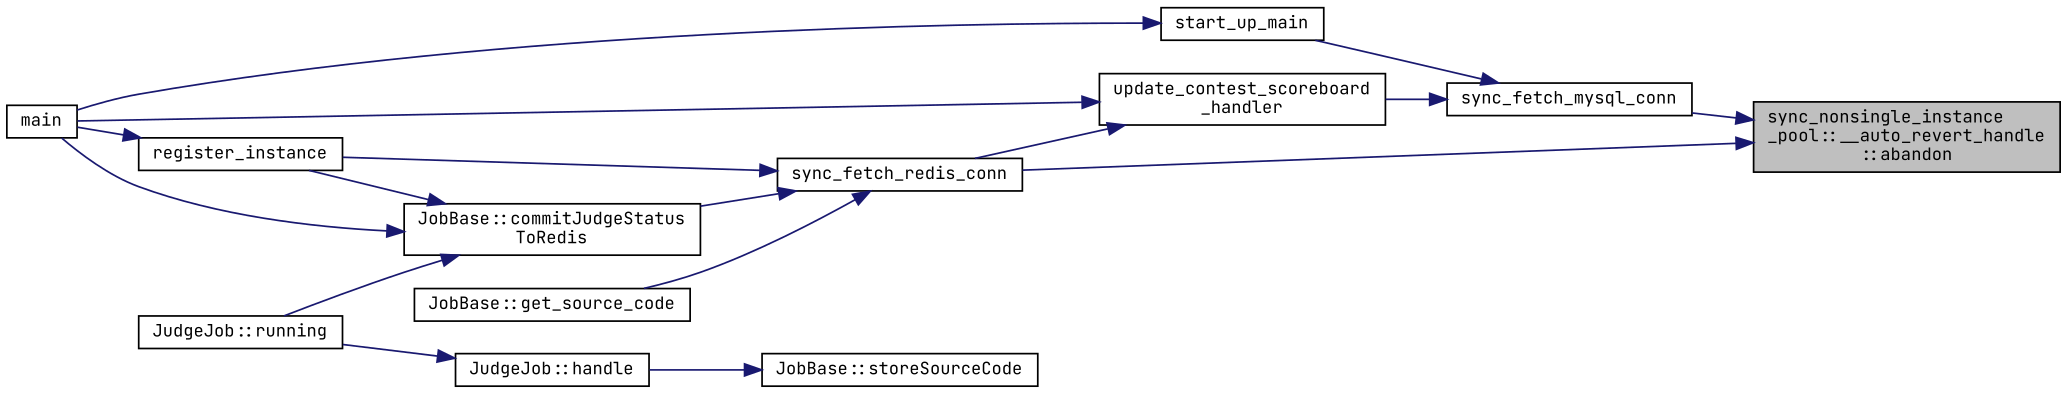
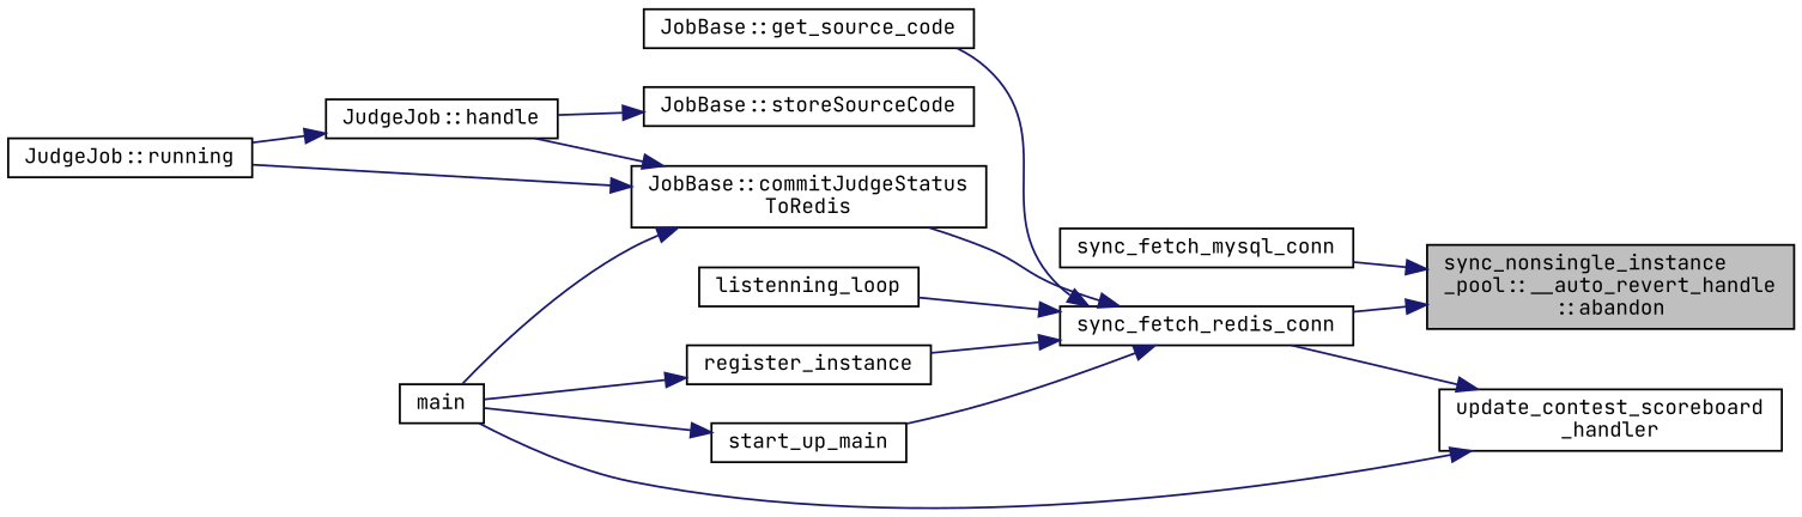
  digraph {
    fontname="JetBrains Mono"
    rankdir=RL
    node [color=black fillcolor=white fontname="JetBrains Mono" fontsize=10 shape=record style=filled]
    edge [color=midnightblue dir=back fontname="JetBrains Mono" fontsize=10 labelfontname=Helvetica labelfontsize=10 style=solid]
    n1 [fillcolor=grey75 fontcolor=black height=0.2 label="sync_nonsingle_instance\l_pool::__auto_revert_handle\l::abandon" width=0.4]
    n2 [height=0.2 label=sync_fetch_mysql_conn width=0.4]
    n3 [height=0.2 label=sync_fetch_redis_conn width=0.4]
    n4 [height=0.2 label="update_contest_scoreboard\l_handler" width=0.4]
    n5 [height=0.2 label=start_up_main width=0.4]
    n6 [height=0.2 label=register_instance width=0.4]
+   n7 [height=0.2 label=listenning_loop width=0.4]
    n8 [height=0.2 label="JobBase::get_source_code" width=0.4]
    n9 [height=0.2 label="JobBase::commitJudgeStatus\lToRedis" width=0.4]
    n10 [height=0.2 label=main width=0.4]
    n11 [height=0.2 label="JudgeJob::handle" width=0.4]
    n12 [height=0.2 label="JudgeJob::running" width=0.4]
    n13 [height=0.2 label="JobBase::storeSourceCode" width=0.4]
    n1 -> n2
    n1 -> n3
-   n2 -> n4
-   n2 -> n5
+   n3 -> n5
    n3 -> n6
+   n3 -> n7
    n3 -> n8
    n3 -> n9
    n4 -> n3
    n4 -> n10
    n5 -> n10
    n6 -> n10
    n9 -> n10
-   n9 -> n6
+   n9 -> n11
    n9 -> n12
    n11 -> n12
    n13 -> n11
  }
